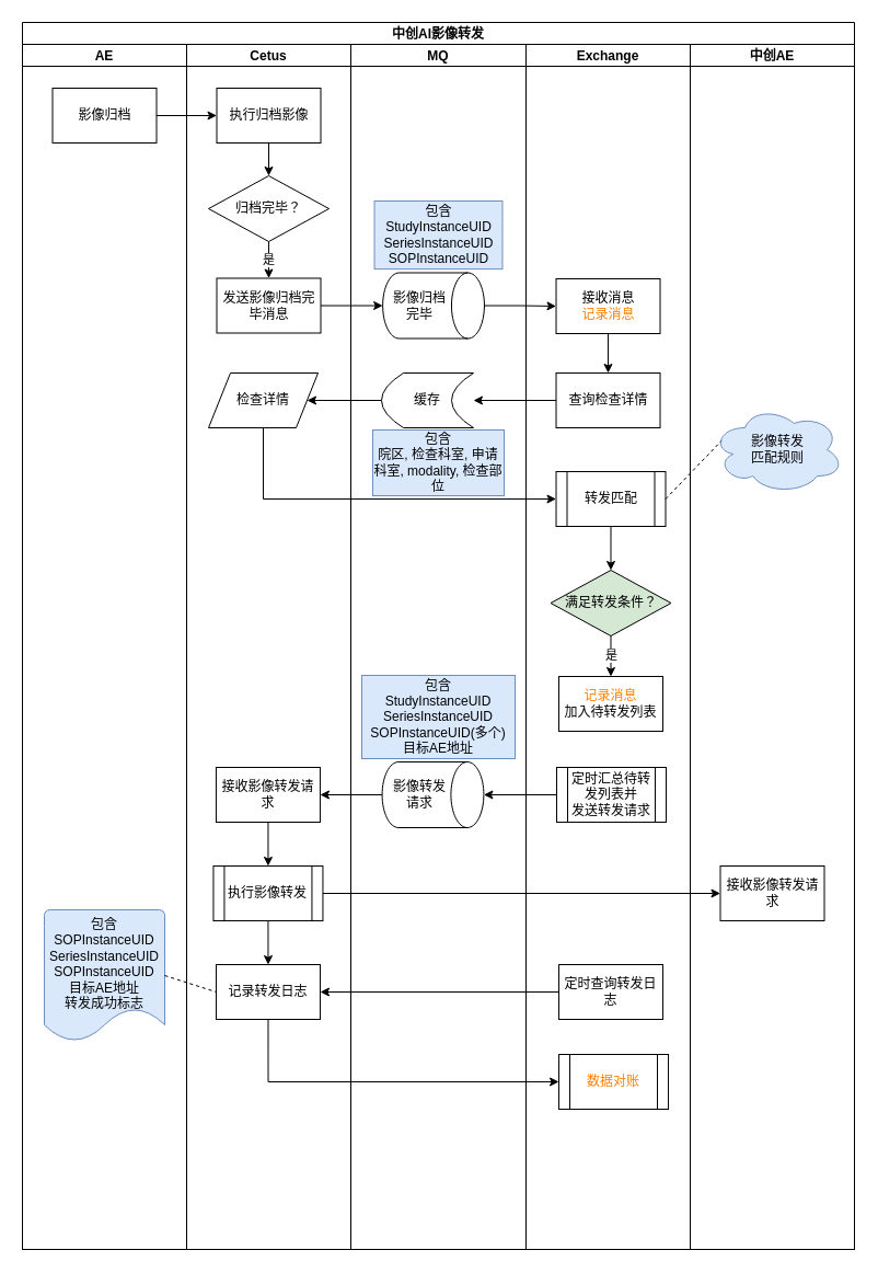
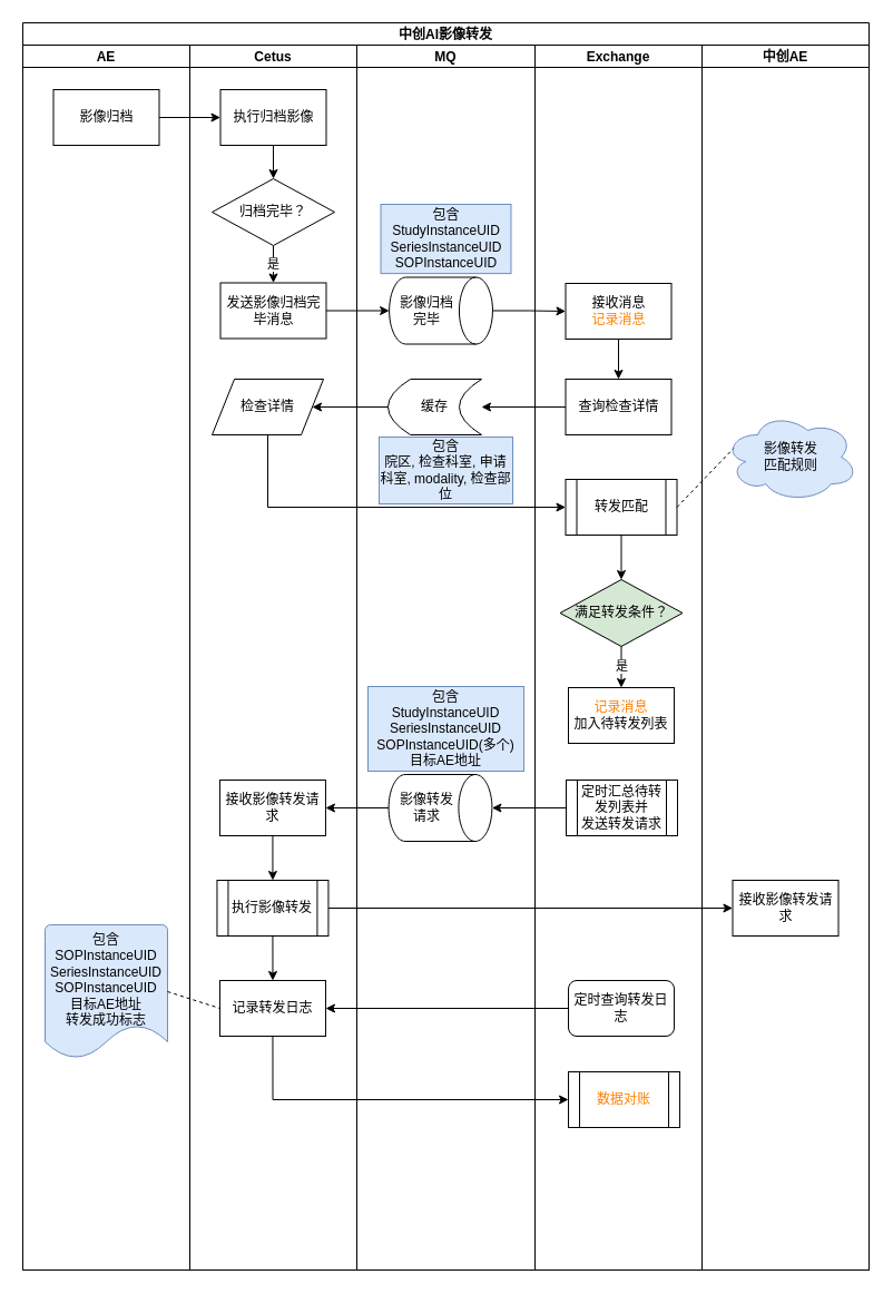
  <mxCell id="0" />
  <mxCell id="1" parent="0" />
  <mxCell id="2" value="中创AI影像转发" style="swimlane;childLayout=stackLayout;resizeParent=1;resizeParentMax=0;startSize=20;" parent="1" vertex="1"><mxGeometry x="20" y="20" width="760" height="1120" as="geometry" /></mxCell>
  <mxCell id="3" value="AE" style="swimlane;startSize=20;" parent="2" vertex="1"><mxGeometry y="20" width="150" height="1100" as="geometry" /></mxCell>
  <mxCell id="4" value="影像归档" style="rounded=0;whiteSpace=wrap;html=1;" parent="3" vertex="1"><mxGeometry x="27.5" y="40" width="95" height="50" as="geometry" /></mxCell>
  <mxCell id="5" value="&lt;span style=&quot;&quot;&gt;包含&lt;/span&gt;&lt;br style=&quot;&quot;&gt;&lt;div style=&quot;&quot;&gt;SOPInstanceUID&lt;/div&gt;&lt;div style=&quot;&quot;&gt;&lt;div&gt;SeriesInstanceUID&lt;/div&gt;&lt;div&gt;SOPInstanceUID&lt;/div&gt;&lt;/div&gt;&lt;span style=&quot;&quot;&gt;目标AE地址&lt;/span&gt;&lt;br style=&quot;&quot;&gt;&lt;span style=&quot;&quot;&gt;转发成功标志&lt;/span&gt;" style="strokeWidth=1;html=1;shape=mxgraph.flowchart.document2;whiteSpace=wrap;size=0.25;verticalAlign=top;fillColor=#dae8fc;strokeColor=#6c8ebf;" parent="3" vertex="1"><mxGeometry x="20" y="790" width="110" height="120" as="geometry" /></mxCell>
  <mxCell id="6" value="Cetus" style="swimlane;startSize=20;" parent="2" vertex="1"><mxGeometry x="150" y="20" width="150" height="1100" as="geometry" /></mxCell>
  <mxCell id="7" style="edgeStyle=orthogonalEdgeStyle;rounded=0;orthogonalLoop=1;jettySize=auto;html=1;exitX=0.5;exitY=1;exitDx=0;exitDy=0;entryX=0.5;entryY=0;entryDx=0;entryDy=0;" parent="6" source="8" target="10" edge="1"><mxGeometry relative="1" as="geometry" /></mxCell>
  <mxCell id="8" value="执行归档影像" style="rounded=0;whiteSpace=wrap;html=1;" parent="6" vertex="1"><mxGeometry x="27.5" y="40" width="95" height="50" as="geometry" /></mxCell>
  <mxCell id="9" value="是" style="edgeStyle=orthogonalEdgeStyle;rounded=0;orthogonalLoop=1;jettySize=auto;html=1;exitX=0.5;exitY=1;exitDx=0;exitDy=0;entryX=0.5;entryY=0;entryDx=0;entryDy=0;" parent="6" source="10" target="11" edge="1"><mxGeometry relative="1" as="geometry" /></mxCell>
  <mxCell id="10" value="归档完毕？" style="rhombus;whiteSpace=wrap;html=1;" parent="6" vertex="1"><mxGeometry x="20" y="120" width="110" height="60" as="geometry" /></mxCell>
  <mxCell id="11" value="发送影像归档完毕消息" style="rounded=0;whiteSpace=wrap;html=1;" parent="6" vertex="1"><mxGeometry x="27.5" y="213.5" width="95" height="50" as="geometry" /></mxCell>
  <mxCell id="12" style="edgeStyle=orthogonalEdgeStyle;rounded=0;orthogonalLoop=1;jettySize=auto;html=1;entryX=0.5;entryY=0;entryDx=0;entryDy=0;" parent="6" source="13" target="15" edge="1"><mxGeometry relative="1" as="geometry" /></mxCell>
  <mxCell id="13" value="接收影像转发请求" style="rounded=0;whiteSpace=wrap;html=1;" parent="6" vertex="1"><mxGeometry x="26.95" y="660" width="95" height="50" as="geometry" /></mxCell>
  <mxCell id="14" style="edgeStyle=orthogonalEdgeStyle;rounded=0;orthogonalLoop=1;jettySize=auto;html=1;exitX=0.5;exitY=1;exitDx=0;exitDy=0;entryX=0.5;entryY=0;entryDx=0;entryDy=0;" parent="6" source="15" target="16" edge="1"><mxGeometry relative="1" as="geometry" /></mxCell>
  <mxCell id="15" value="执行影像转发" style="shape=process;whiteSpace=wrap;html=1;backgroundOutline=1;" parent="6" vertex="1"><mxGeometry x="24.45" y="750" width="100" height="50" as="geometry" /></mxCell>
  <mxCell id="16" value="记录转发日志" style="rounded=0;whiteSpace=wrap;html=1;" parent="6" vertex="1"><mxGeometry x="26.98" y="840" width="95" height="50" as="geometry" /></mxCell>
  <mxCell id="17" value="检查详情" style="shape=parallelogram;perimeter=parallelogramPerimeter;whiteSpace=wrap;html=1;fixedSize=1;" parent="6" vertex="1"><mxGeometry x="20" y="300" width="100" height="50" as="geometry" /></mxCell>
  <mxCell id="18" style="edgeStyle=orthogonalEdgeStyle;rounded=0;orthogonalLoop=1;jettySize=auto;html=1;entryX=0;entryY=0.5;entryDx=0;entryDy=0;" parent="2" source="15" target="40" edge="1"><mxGeometry relative="1" as="geometry" /></mxCell>
  <mxCell id="19" value="MQ" style="swimlane;startSize=20;" parent="2" vertex="1"><mxGeometry x="300" y="20" width="160" height="1100" as="geometry" /></mxCell>
  <mxCell id="20" value="影像归档完毕" style="shape=cylinder3;whiteSpace=wrap;html=1;boundedLbl=1;backgroundOutline=1;size=15;rotation=90;horizontal=0;" parent="19" vertex="1"><mxGeometry x="45.55" y="192.1" width="60" height="92.82" as="geometry" /></mxCell>
  <mxCell id="21" value="影像转发请求" style="shape=cylinder3;whiteSpace=wrap;html=1;boundedLbl=1;backgroundOutline=1;size=15;rotation=90;horizontal=0;" parent="19" vertex="1"><mxGeometry x="45.0" y="638.59" width="60" height="92.82" as="geometry" /></mxCell>
  <mxCell id="22" value="包含StudyInstanceUID&lt;br&gt;&lt;div&gt;SeriesInstanceUID&lt;/div&gt;&lt;div&gt;SOPInstanceUID&lt;/div&gt;" style="text;html=1;strokeColor=#6c8ebf;fillColor=#dae8fc;align=center;verticalAlign=middle;whiteSpace=wrap;rounded=0;" parent="19" vertex="1"><mxGeometry x="21.53" y="143" width="116.95" height="62.1" as="geometry" /></mxCell>
  <mxCell id="23" value="包含&lt;br&gt;StudyInstanceUID&lt;br&gt;&lt;div&gt;SeriesInstanceUID&lt;/div&gt;&lt;div&gt;SOPInstanceUID(多个)&lt;/div&gt;目标AE地址" style="text;html=1;strokeColor=#6c8ebf;fillColor=#dae8fc;align=center;verticalAlign=middle;whiteSpace=wrap;rounded=0;" parent="19" vertex="1"><mxGeometry x="10" y="576" width="140" height="76" as="geometry" /></mxCell>
  <mxCell id="24" value="包含&lt;br&gt;院区, 检查科室, 申请科室, modality, 检查部位" style="text;html=1;strokeColor=#6c8ebf;fillColor=#dae8fc;align=center;verticalAlign=middle;whiteSpace=wrap;rounded=0;" parent="19" vertex="1"><mxGeometry x="20" y="352" width="120" height="60" as="geometry" /></mxCell>
  <mxCell id="25" value="缓存" style="shape=dataStorage;whiteSpace=wrap;html=1;fixedSize=1;" parent="19" vertex="1"><mxGeometry x="28" y="300" width="84" height="50" as="geometry" /></mxCell>
  <mxCell id="26" style="edgeStyle=orthogonalEdgeStyle;rounded=0;orthogonalLoop=1;jettySize=auto;html=1;exitX=0.5;exitY=1;exitDx=0;exitDy=0;exitPerimeter=0;" parent="2" source="21" target="13" edge="1"><mxGeometry relative="1" as="geometry" /></mxCell>
  <mxCell id="27" value="Exchange" style="swimlane;startSize=20;" parent="2" vertex="1"><mxGeometry x="460" y="20" width="150" height="1100" as="geometry" /></mxCell>
  <mxCell id="28" style="edgeStyle=orthogonalEdgeStyle;rounded=0;orthogonalLoop=1;jettySize=auto;html=1;exitX=0.5;exitY=1;exitDx=0;exitDy=0;entryX=0.5;entryY=0;entryDx=0;entryDy=0;" parent="27" source="29" target="30" edge="1"><mxGeometry relative="1" as="geometry" /></mxCell>
  <mxCell id="29" value="接收消息&lt;br&gt;&lt;font color=&quot;#ff8000&quot;&gt;记录消息&lt;/font&gt;" style="rounded=0;whiteSpace=wrap;html=1;" parent="27" vertex="1"><mxGeometry x="27.5" y="214" width="95" height="50" as="geometry" /></mxCell>
  <mxCell id="30" value="查询检查详情" style="rounded=0;whiteSpace=wrap;html=1;" parent="27" vertex="1"><mxGeometry x="27.5" y="300" width="95" height="50" as="geometry" /></mxCell>
  <mxCell id="31" style="edgeStyle=orthogonalEdgeStyle;rounded=0;orthogonalLoop=1;jettySize=auto;html=1;exitX=0.5;exitY=1;exitDx=0;exitDy=0;entryX=0.5;entryY=0;entryDx=0;entryDy=0;" parent="27" source="32" target="34" edge="1"><mxGeometry relative="1" as="geometry" /></mxCell>
  <mxCell id="32" value="转发匹配" style="shape=process;whiteSpace=wrap;html=1;backgroundOutline=1;" parent="27" vertex="1"><mxGeometry x="27.5" y="390" width="100" height="50" as="geometry" /></mxCell>
  <mxCell id="33" value="是" style="edgeStyle=orthogonalEdgeStyle;rounded=0;orthogonalLoop=1;jettySize=auto;html=1;exitX=0.5;exitY=1;exitDx=0;exitDy=0;" parent="27" source="34" target="37" edge="1"><mxGeometry relative="1" as="geometry" /></mxCell>
  <mxCell id="34" value="满足转发条件？" style="rhombus;whiteSpace=wrap;html=1;fillColor=#d5e8d4;" parent="27" vertex="1"><mxGeometry x="22.5" y="480" width="110" height="60" as="geometry" /></mxCell>
  <mxCell id="35" value="定时汇总待转发列表并&lt;br&gt;发送转发请求" style="shape=process;whiteSpace=wrap;html=1;backgroundOutline=1;" parent="27" vertex="1"><mxGeometry x="28" y="660" width="100" height="50" as="geometry" /></mxCell>
- <mxCell id="36" value="定时查询转发日志" style="rounded=0;whiteSpace=wrap;html=1;" parent="27" vertex="1"><mxGeometry x="30.03" y="840" width="95" height="50" as="geometry" /></mxCell>
+ <mxCell id="36" value="定时查询转发日志" style="whiteSpace=wrap;html=1;rounded=1;" parent="27" vertex="1"><mxGeometry x="30.03" y="840" width="95" height="50" as="geometry" /></mxCell>
  <mxCell id="37" value="&lt;span style=&quot;color: rgb(255, 128, 0);&quot;&gt;记录消息&lt;br&gt;&lt;/span&gt;加入待转发列表" style="rounded=0;whiteSpace=wrap;html=1;" parent="27" vertex="1"><mxGeometry x="30" y="577" width="95" height="50" as="geometry" /></mxCell>
  <mxCell id="38" value="&lt;font color=&quot;#ff8000&quot;&gt;数据对账&lt;/font&gt;" style="shape=process;whiteSpace=wrap;html=1;backgroundOutline=1;" parent="27" vertex="1"><mxGeometry x="30.03" y="922" width="100" height="50" as="geometry" /></mxCell>
  <mxCell id="39" value="中创AE" style="swimlane;startSize=20;" parent="2" vertex="1"><mxGeometry x="610" y="20" width="150" height="1100" as="geometry" /></mxCell>
  <mxCell id="40" value="接收影像转发请求" style="rounded=0;whiteSpace=wrap;html=1;" parent="39" vertex="1"><mxGeometry x="27.5" y="750" width="95" height="50" as="geometry" /></mxCell>
  <mxCell id="41" value="&lt;font color=&quot;#000000&quot;&gt;影像转发&lt;br&gt;匹配规则&lt;/font&gt;" style="ellipse;shape=cloud;whiteSpace=wrap;html=1;fillColor=#dae8fc;strokeColor=#6c8ebf;" parent="39" vertex="1"><mxGeometry x="20" y="330" width="120" height="80" as="geometry" /></mxCell>
  <mxCell id="42" style="edgeStyle=orthogonalEdgeStyle;rounded=0;orthogonalLoop=1;jettySize=auto;html=1;exitX=1;exitY=0.5;exitDx=0;exitDy=0;entryX=0.5;entryY=1;entryDx=0;entryDy=0;entryPerimeter=0;" parent="2" source="11" target="20" edge="1"><mxGeometry relative="1" as="geometry"><mxPoint x="327.5" y="259" as="targetPoint" /></mxGeometry></mxCell>
  <mxCell id="43" style="edgeStyle=orthogonalEdgeStyle;rounded=0;orthogonalLoop=1;jettySize=auto;html=1;exitX=1;exitY=0.5;exitDx=0;exitDy=0;entryX=0;entryY=0.5;entryDx=0;entryDy=0;" parent="2" source="4" target="8" edge="1"><mxGeometry relative="1" as="geometry" /></mxCell>
  <mxCell id="44" style="edgeStyle=orthogonalEdgeStyle;rounded=0;orthogonalLoop=1;jettySize=auto;html=1;exitX=0.5;exitY=1;exitDx=0;exitDy=0;entryX=0;entryY=0.5;entryDx=0;entryDy=0;" parent="2" source="17" target="32" edge="1"><mxGeometry relative="1" as="geometry" /></mxCell>
  <mxCell id="45" style="edgeStyle=orthogonalEdgeStyle;rounded=0;orthogonalLoop=1;jettySize=auto;html=1;exitX=0.5;exitY=0;exitDx=0;exitDy=0;exitPerimeter=0;entryX=0;entryY=0.5;entryDx=0;entryDy=0;" parent="2" source="20" target="29" edge="1"><mxGeometry relative="1" as="geometry" /></mxCell>
  <mxCell id="46" style="edgeStyle=orthogonalEdgeStyle;rounded=0;orthogonalLoop=1;jettySize=auto;html=1;exitX=0;exitY=0.5;exitDx=0;exitDy=0;entryX=0.5;entryY=0;entryDx=0;entryDy=0;entryPerimeter=0;" parent="2" source="35" target="21" edge="1"><mxGeometry relative="1" as="geometry" /></mxCell>
  <mxCell id="47" style="edgeStyle=orthogonalEdgeStyle;rounded=0;orthogonalLoop=1;jettySize=auto;html=1;exitX=0;exitY=0.5;exitDx=0;exitDy=0;entryX=1;entryY=0.5;entryDx=0;entryDy=0;" parent="2" source="30" target="25" edge="1"><mxGeometry relative="1" as="geometry" /></mxCell>
  <mxCell id="48" style="edgeStyle=orthogonalEdgeStyle;rounded=0;orthogonalLoop=1;jettySize=auto;html=1;exitX=0;exitY=0.5;exitDx=0;exitDy=0;entryX=1;entryY=0.5;entryDx=0;entryDy=0;" parent="2" source="25" target="17" edge="1"><mxGeometry relative="1" as="geometry" /></mxCell>
  <mxCell id="49" style="edgeStyle=orthogonalEdgeStyle;rounded=0;orthogonalLoop=1;jettySize=auto;html=1;entryX=1;entryY=0.5;entryDx=0;entryDy=0;fontColor=#000000;" parent="2" source="36" target="16" edge="1"><mxGeometry relative="1" as="geometry" /></mxCell>
  <mxCell id="50" style="edgeStyle=orthogonalEdgeStyle;rounded=0;orthogonalLoop=1;jettySize=auto;html=1;exitX=0.5;exitY=1;exitDx=0;exitDy=0;entryX=0;entryY=0.5;entryDx=0;entryDy=0;fontColor=#99CCFF;" parent="2" source="16" target="38" edge="1"><mxGeometry relative="1" as="geometry" /></mxCell>
  <mxCell id="51" value="" style="endArrow=none;dashed=1;html=1;rounded=0;fontColor=#000000;exitX=1;exitY=0.5;exitDx=0;exitDy=0;entryX=0.07;entryY=0.4;entryDx=0;entryDy=0;entryPerimeter=0;" parent="2" source="32" target="41" edge="1"><mxGeometry width="50" height="50" relative="1" as="geometry"><mxPoint x="670" y="460" as="sourcePoint" /><mxPoint x="720" y="410" as="targetPoint" /></mxGeometry></mxCell>
  <mxCell id="52" value="" style="endArrow=none;dashed=1;html=1;rounded=0;fontColor=#000000;entryX=0;entryY=0.5;entryDx=0;entryDy=0;exitX=1;exitY=0.5;exitDx=0;exitDy=0;exitPerimeter=0;" parent="2" source="5" target="16" edge="1"><mxGeometry width="50" height="50" relative="1" as="geometry"><mxPoint x="50" y="980" as="sourcePoint" /><mxPoint x="100" y="930" as="targetPoint" /></mxGeometry></mxCell>
